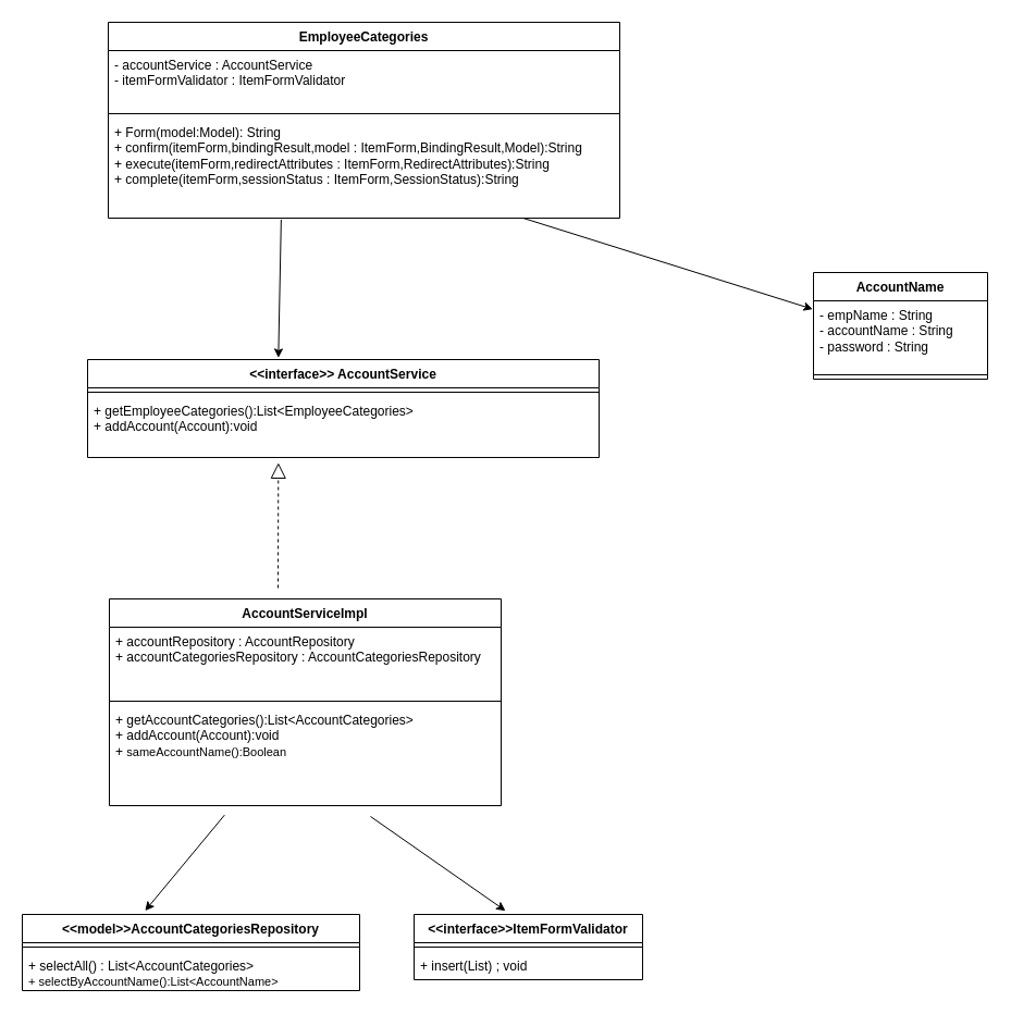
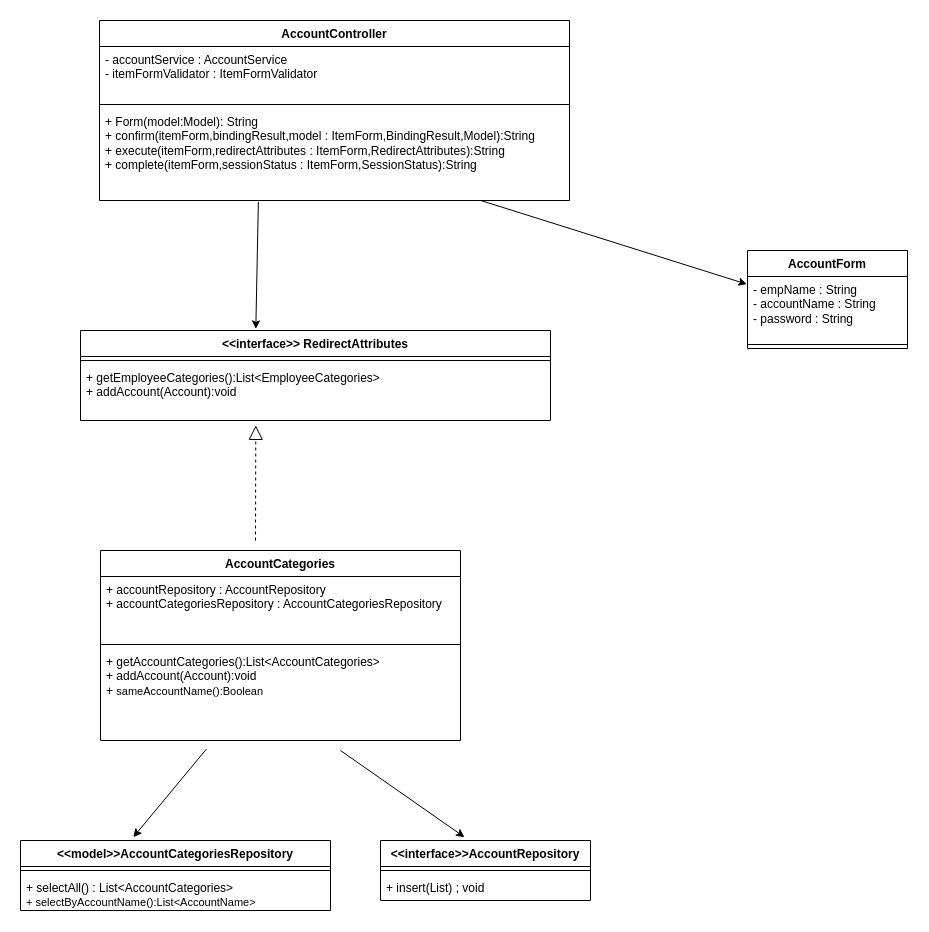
  <mxCell id="0" />
  <mxCell id="1" parent="0" />
- <mxCell id="2" value="&amp;lt;&amp;lt;interface&amp;gt;&amp;gt; AccountService&lt;div&gt;&lt;br&gt;&lt;/div&gt;" style="swimlane;fontStyle=1;align=center;verticalAlign=top;childLayout=stackLayout;horizontal=1;startSize=26;horizontalStack=0;resizeParent=1;resizeParentMax=0;resizeLast=0;collapsible=1;marginBottom=0;whiteSpace=wrap;html=1;" parent="1" vertex="1"><mxGeometry x="80" y="330" width="470" height="90" as="geometry"><mxRectangle x="10" y="520" width="200" height="40" as="alternateBounds" /></mxGeometry></mxCell>
+ <mxCell id="2" value="&amp;lt;&amp;lt;interface&amp;gt;&amp;gt; RedirectAttributes&lt;div&gt;&lt;br&gt;&lt;/div&gt;" style="swimlane;fontStyle=1;align=center;verticalAlign=top;childLayout=stackLayout;horizontal=1;startSize=26;horizontalStack=0;resizeParent=1;resizeParentMax=0;resizeLast=0;collapsible=1;marginBottom=0;whiteSpace=wrap;html=1;" parent="1" vertex="1"><mxGeometry x="80" y="330" width="470" height="90" as="geometry"><mxRectangle x="10" y="520" width="200" height="40" as="alternateBounds" /></mxGeometry></mxCell>
  <mxCell id="3" value="" style="line;strokeWidth=1;fillColor=none;align=left;verticalAlign=middle;spacingTop=-1;spacingLeft=3;spacingRight=3;rotatable=0;labelPosition=right;points=[];portConstraint=eastwest;strokeColor=inherit;" parent="2" vertex="1"><mxGeometry y="26" width="470" height="8" as="geometry" /></mxCell>
  <mxCell id="4" value="+ getEmployeeCategories():List&amp;lt;EmployeeCategories&amp;gt;&lt;div&gt;+ addAccount(Account):void&lt;/div&gt;" style="text;strokeColor=none;fillColor=none;align=left;verticalAlign=top;spacingLeft=4;spacingRight=4;overflow=hidden;rotatable=0;points=[[0,0.5],[1,0.5]];portConstraint=eastwest;whiteSpace=wrap;html=1;" parent="2" vertex="1"><mxGeometry y="34" width="470" height="56" as="geometry" /></mxCell>
- <mxCell id="5" value="EmployeeCategories" style="swimlane;fontStyle=1;align=center;verticalAlign=top;childLayout=stackLayout;horizontal=1;startSize=26;horizontalStack=0;resizeParent=1;resizeParentMax=0;resizeLast=0;collapsible=1;marginBottom=0;whiteSpace=wrap;html=1;" parent="1" vertex="1"><mxGeometry x="99" y="20" width="470" height="180" as="geometry" /></mxCell>
+ <mxCell id="5" value="AccountController" style="swimlane;fontStyle=1;align=center;verticalAlign=top;childLayout=stackLayout;horizontal=1;startSize=26;horizontalStack=0;resizeParent=1;resizeParentMax=0;resizeLast=0;collapsible=1;marginBottom=0;whiteSpace=wrap;html=1;" parent="1" vertex="1"><mxGeometry x="99" y="20" width="470" height="180" as="geometry" /></mxCell>
  <mxCell id="6" value="- accountService : AccountService&lt;div&gt;- itemFormValidator : ItemFormValidator&lt;/div&gt;" style="text;strokeColor=none;fillColor=none;align=left;verticalAlign=top;spacingLeft=4;spacingRight=4;overflow=hidden;rotatable=0;points=[[0,0.5],[1,0.5]];portConstraint=eastwest;whiteSpace=wrap;html=1;" parent="5" vertex="1"><mxGeometry y="26" width="470" height="54" as="geometry" /></mxCell>
  <mxCell id="7" value="" style="line;strokeWidth=1;fillColor=none;align=left;verticalAlign=middle;spacingTop=-1;spacingLeft=3;spacingRight=3;rotatable=0;labelPosition=right;points=[];portConstraint=eastwest;strokeColor=inherit;" parent="5" vertex="1"><mxGeometry y="80" width="470" height="8" as="geometry" /></mxCell>
  <mxCell id="8" value="+ Form(model:Model): String&lt;div&gt;+ confirm(itemForm,bindingResult,model : ItemForm,BindingResult,Model):String&lt;/div&gt;&lt;div&gt;+ execute(itemForm,redirectAttributes : ItemForm,R&lt;span style=&quot;background-color: transparent; color: light-dark(rgb(0, 0, 0), rgb(255, 255, 255));&quot;&gt;edirectAttributes&lt;/span&gt;&lt;span style=&quot;background-color: transparent; color: light-dark(rgb(0, 0, 0), rgb(255, 255, 255));&quot;&gt;):String&lt;/span&gt;&lt;/div&gt;&lt;div&gt;+ complete(itemForm,sessionStatus : ItemForm,SessionStatus):String&lt;/div&gt;" style="text;strokeColor=none;fillColor=none;align=left;verticalAlign=top;spacingLeft=4;spacingRight=4;overflow=hidden;rotatable=0;points=[[0,0.5],[1,0.5]];portConstraint=eastwest;whiteSpace=wrap;html=1;" parent="5" vertex="1"><mxGeometry y="88" width="470" height="92" as="geometry" /></mxCell>
- <mxCell id="9" value="AccountName" style="swimlane;fontStyle=1;align=center;verticalAlign=top;childLayout=stackLayout;horizontal=1;startSize=26;horizontalStack=0;resizeParent=1;resizeParentMax=0;resizeLast=0;collapsible=1;marginBottom=0;whiteSpace=wrap;html=1;" parent="1" vertex="1"><mxGeometry x="747" y="250" width="160" height="98" as="geometry" /></mxCell>
+ <mxCell id="9" value="AccountForm" style="swimlane;fontStyle=1;align=center;verticalAlign=top;childLayout=stackLayout;horizontal=1;startSize=26;horizontalStack=0;resizeParent=1;resizeParentMax=0;resizeLast=0;collapsible=1;marginBottom=0;whiteSpace=wrap;html=1;" parent="1" vertex="1"><mxGeometry x="747" y="250" width="160" height="98" as="geometry" /></mxCell>
  <mxCell id="10" value="- empName : String&lt;div&gt;- accountName : String&lt;/div&gt;&lt;div&gt;- password : String&lt;/div&gt;" style="text;strokeColor=none;fillColor=none;align=left;verticalAlign=top;spacingLeft=4;spacingRight=4;overflow=hidden;rotatable=0;points=[[0,0.5],[1,0.5]];portConstraint=eastwest;whiteSpace=wrap;html=1;" parent="9" vertex="1"><mxGeometry y="26" width="160" height="64" as="geometry" /></mxCell>
  <mxCell id="11" value="" style="line;strokeWidth=1;fillColor=none;align=left;verticalAlign=middle;spacingTop=-1;spacingLeft=3;spacingRight=3;rotatable=0;labelPosition=right;points=[];portConstraint=eastwest;strokeColor=inherit;" parent="9" vertex="1"><mxGeometry y="90" width="160" height="8" as="geometry" /></mxCell>
- <mxCell id="12" value="AccountServiceImpl" style="swimlane;fontStyle=1;align=center;verticalAlign=top;childLayout=stackLayout;horizontal=1;startSize=26;horizontalStack=0;resizeParent=1;resizeParentMax=0;resizeLast=0;collapsible=1;marginBottom=0;whiteSpace=wrap;html=1;" parent="1" vertex="1"><mxGeometry x="100" y="550" width="360" height="190" as="geometry" /></mxCell>
+ <mxCell id="12" value="AccountCategories" style="swimlane;fontStyle=1;align=center;verticalAlign=top;childLayout=stackLayout;horizontal=1;startSize=26;horizontalStack=0;resizeParent=1;resizeParentMax=0;resizeLast=0;collapsible=1;marginBottom=0;whiteSpace=wrap;html=1;" parent="1" vertex="1"><mxGeometry x="100" y="550" width="360" height="190" as="geometry" /></mxCell>
  <mxCell id="13" value="+ accountRepository : AccountRepository&lt;div&gt;+ accountCategoriesRepository : A&lt;span style=&quot;background-color: transparent; color: light-dark(rgb(0, 0, 0), rgb(255, 255, 255));&quot;&gt;ccountCategoriesRepository&lt;/span&gt;&lt;span style=&quot;background-color: transparent; color: light-dark(rgb(0, 0, 0), rgb(255, 255, 255));&quot;&gt;&amp;nbsp;&lt;/span&gt;&lt;/div&gt;" style="text;strokeColor=none;fillColor=none;align=left;verticalAlign=top;spacingLeft=4;spacingRight=4;overflow=hidden;rotatable=0;points=[[0,0.5],[1,0.5]];portConstraint=eastwest;whiteSpace=wrap;html=1;" parent="12" vertex="1"><mxGeometry y="26" width="360" height="64" as="geometry" /></mxCell>
  <mxCell id="14" value="" style="line;strokeWidth=1;fillColor=none;align=left;verticalAlign=middle;spacingTop=-1;spacingLeft=3;spacingRight=3;rotatable=0;labelPosition=right;points=[];portConstraint=eastwest;strokeColor=inherit;" parent="12" vertex="1"><mxGeometry y="90" width="360" height="8" as="geometry" /></mxCell>
  <mxCell id="15" value="+ getAccountCategories():List&amp;lt;AccountCategories&amp;gt;&lt;div&gt;+ addAccount(Account):void&lt;/div&gt;&lt;div&gt;+&amp;nbsp;&lt;span style=&quot;background-color: rgb(255, 255, 255); font-size: 11px; text-align: center; text-wrap-mode: nowrap; color: light-dark(rgb(0, 0, 0), rgb(255, 255, 255));&quot;&gt;sameAccountName():Boolean&lt;/span&gt;&lt;/div&gt;&lt;div&gt;&lt;br&gt;&lt;/div&gt;" style="text;strokeColor=none;fillColor=none;align=left;verticalAlign=top;spacingLeft=4;spacingRight=4;overflow=hidden;rotatable=0;points=[[0,0.5],[1,0.5]];portConstraint=eastwest;whiteSpace=wrap;html=1;" parent="12" vertex="1"><mxGeometry y="98" width="360" height="92" as="geometry" /></mxCell>
  <mxCell id="16" value="&amp;lt;&amp;lt;model&amp;gt;&amp;gt;AccountCategoriesRepository" style="swimlane;fontStyle=1;align=center;verticalAlign=top;childLayout=stackLayout;horizontal=1;startSize=26;horizontalStack=0;resizeParent=1;resizeParentMax=0;resizeLast=0;collapsible=1;marginBottom=0;whiteSpace=wrap;html=1;" parent="1" vertex="1"><mxGeometry x="20" y="840" width="310" height="70" as="geometry" /></mxCell>
  <mxCell id="17" value="" style="line;strokeWidth=1;fillColor=none;align=left;verticalAlign=middle;spacingTop=-1;spacingLeft=3;spacingRight=3;rotatable=0;labelPosition=right;points=[];portConstraint=eastwest;strokeColor=inherit;" parent="16" vertex="1"><mxGeometry y="26" width="310" height="8" as="geometry" /></mxCell>
  <mxCell id="18" value="+ selectAll() : List&amp;lt;AccountCategories&amp;gt;&lt;div&gt;&lt;div&gt;&lt;span style=&quot;background-color: rgb(255, 255, 255); font-size: 11px; text-align: center; text-wrap-mode: nowrap; color: light-dark(rgb(0, 0, 0), rgb(255, 255, 255));&quot;&gt;+&amp;nbsp;&lt;/span&gt;&lt;span style=&quot;background-color: rgb(255, 255, 255); font-size: 11px; text-align: center; text-wrap-mode: nowrap; color: light-dark(rgb(0, 0, 0), rgb(255, 255, 255));&quot;&gt;selectByAccountName&lt;/span&gt;&lt;span style=&quot;font-size: 11px; text-align: center; text-wrap-mode: nowrap; background-color: transparent; color: light-dark(rgb(0, 0, 0), rgb(255, 255, 255));&quot;&gt;():List&amp;lt;AccountName&amp;gt;&lt;/span&gt;&lt;/div&gt;&lt;div&gt;&lt;br&gt;&lt;/div&gt;&lt;/div&gt;" style="text;strokeColor=none;fillColor=none;align=left;verticalAlign=top;spacingLeft=4;spacingRight=4;overflow=hidden;rotatable=0;points=[[0,0.5],[1,0.5]];portConstraint=eastwest;whiteSpace=wrap;html=1;" parent="16" vertex="1"><mxGeometry y="34" width="310" height="36" as="geometry" /></mxCell>
- <mxCell id="19" value="&amp;lt;&amp;lt;interface&amp;gt;&amp;gt;ItemFormValidator" style="swimlane;fontStyle=1;align=center;verticalAlign=top;childLayout=stackLayout;horizontal=1;startSize=26;horizontalStack=0;resizeParent=1;resizeParentMax=0;resizeLast=0;collapsible=1;marginBottom=0;whiteSpace=wrap;html=1;" parent="1" vertex="1"><mxGeometry x="380" y="840" width="210" height="60" as="geometry" /></mxCell>
+ <mxCell id="19" value="&amp;lt;&amp;lt;interface&amp;gt;&amp;gt;AccountRepository" style="swimlane;fontStyle=1;align=center;verticalAlign=top;childLayout=stackLayout;horizontal=1;startSize=26;horizontalStack=0;resizeParent=1;resizeParentMax=0;resizeLast=0;collapsible=1;marginBottom=0;whiteSpace=wrap;html=1;" parent="1" vertex="1"><mxGeometry x="380" y="840" width="210" height="60" as="geometry" /></mxCell>
  <mxCell id="20" value="" style="line;strokeWidth=1;fillColor=none;align=left;verticalAlign=middle;spacingTop=-1;spacingLeft=3;spacingRight=3;rotatable=0;labelPosition=right;points=[];portConstraint=eastwest;strokeColor=inherit;" parent="19" vertex="1"><mxGeometry y="26" width="210" height="8" as="geometry" /></mxCell>
  <mxCell id="21" value="+ insert(List) ; void" style="text;strokeColor=none;fillColor=none;align=left;verticalAlign=top;spacingLeft=4;spacingRight=4;overflow=hidden;rotatable=0;points=[[0,0.5],[1,0.5]];portConstraint=eastwest;whiteSpace=wrap;html=1;" parent="19" vertex="1"><mxGeometry y="34" width="210" height="26" as="geometry" /></mxCell>
  <mxCell id="22" value="" style="endArrow=classic;html=1;rounded=0;exitX=0.338;exitY=1.015;exitDx=0;exitDy=0;exitPerimeter=0;entryX=0.373;entryY=-0.018;entryDx=0;entryDy=0;entryPerimeter=0;" parent="1" source="8" target="2" edge="1"><mxGeometry width="50" height="50" relative="1" as="geometry"><mxPoint x="250" y="260" as="sourcePoint" /><mxPoint x="300" y="210" as="targetPoint" /></mxGeometry></mxCell>
  <mxCell id="23" value="" style="endArrow=classic;html=1;rounded=0;entryX=-0.004;entryY=0.12;entryDx=0;entryDy=0;entryPerimeter=0;" parent="1" source="8" target="10" edge="1"><mxGeometry width="50" height="50" relative="1" as="geometry"><mxPoint x="683" y="170" as="sourcePoint" /><mxPoint x="680" y="297" as="targetPoint" /></mxGeometry></mxCell>
  <mxCell id="24" value="" style="endArrow=block;dashed=1;endFill=0;endSize=12;html=1;rounded=0;entryX=0.373;entryY=1.087;entryDx=0;entryDy=0;entryPerimeter=0;" parent="1" target="4" edge="1"><mxGeometry width="160" relative="1" as="geometry"><mxPoint x="255" y="540" as="sourcePoint" /><mxPoint x="340" y="500" as="targetPoint" /></mxGeometry></mxCell>
  <mxCell id="25" value="" style="endArrow=classic;html=1;rounded=0;exitX=0.294;exitY=1.094;exitDx=0;exitDy=0;exitPerimeter=0;entryX=0.364;entryY=-0.048;entryDx=0;entryDy=0;entryPerimeter=0;" parent="1" source="15" target="16" edge="1"><mxGeometry width="50" height="50" relative="1" as="geometry"><mxPoint x="110" y="790" as="sourcePoint" /><mxPoint x="160" y="740" as="targetPoint" /></mxGeometry></mxCell>
  <mxCell id="26" value="" style="endArrow=classic;html=1;rounded=0;entryX=0.4;entryY=-0.056;entryDx=0;entryDy=0;entryPerimeter=0;" parent="1" target="19" edge="1"><mxGeometry width="50" height="50" relative="1" as="geometry"><mxPoint x="340" y="750" as="sourcePoint" /><mxPoint x="440" y="730" as="targetPoint" /></mxGeometry></mxCell>
